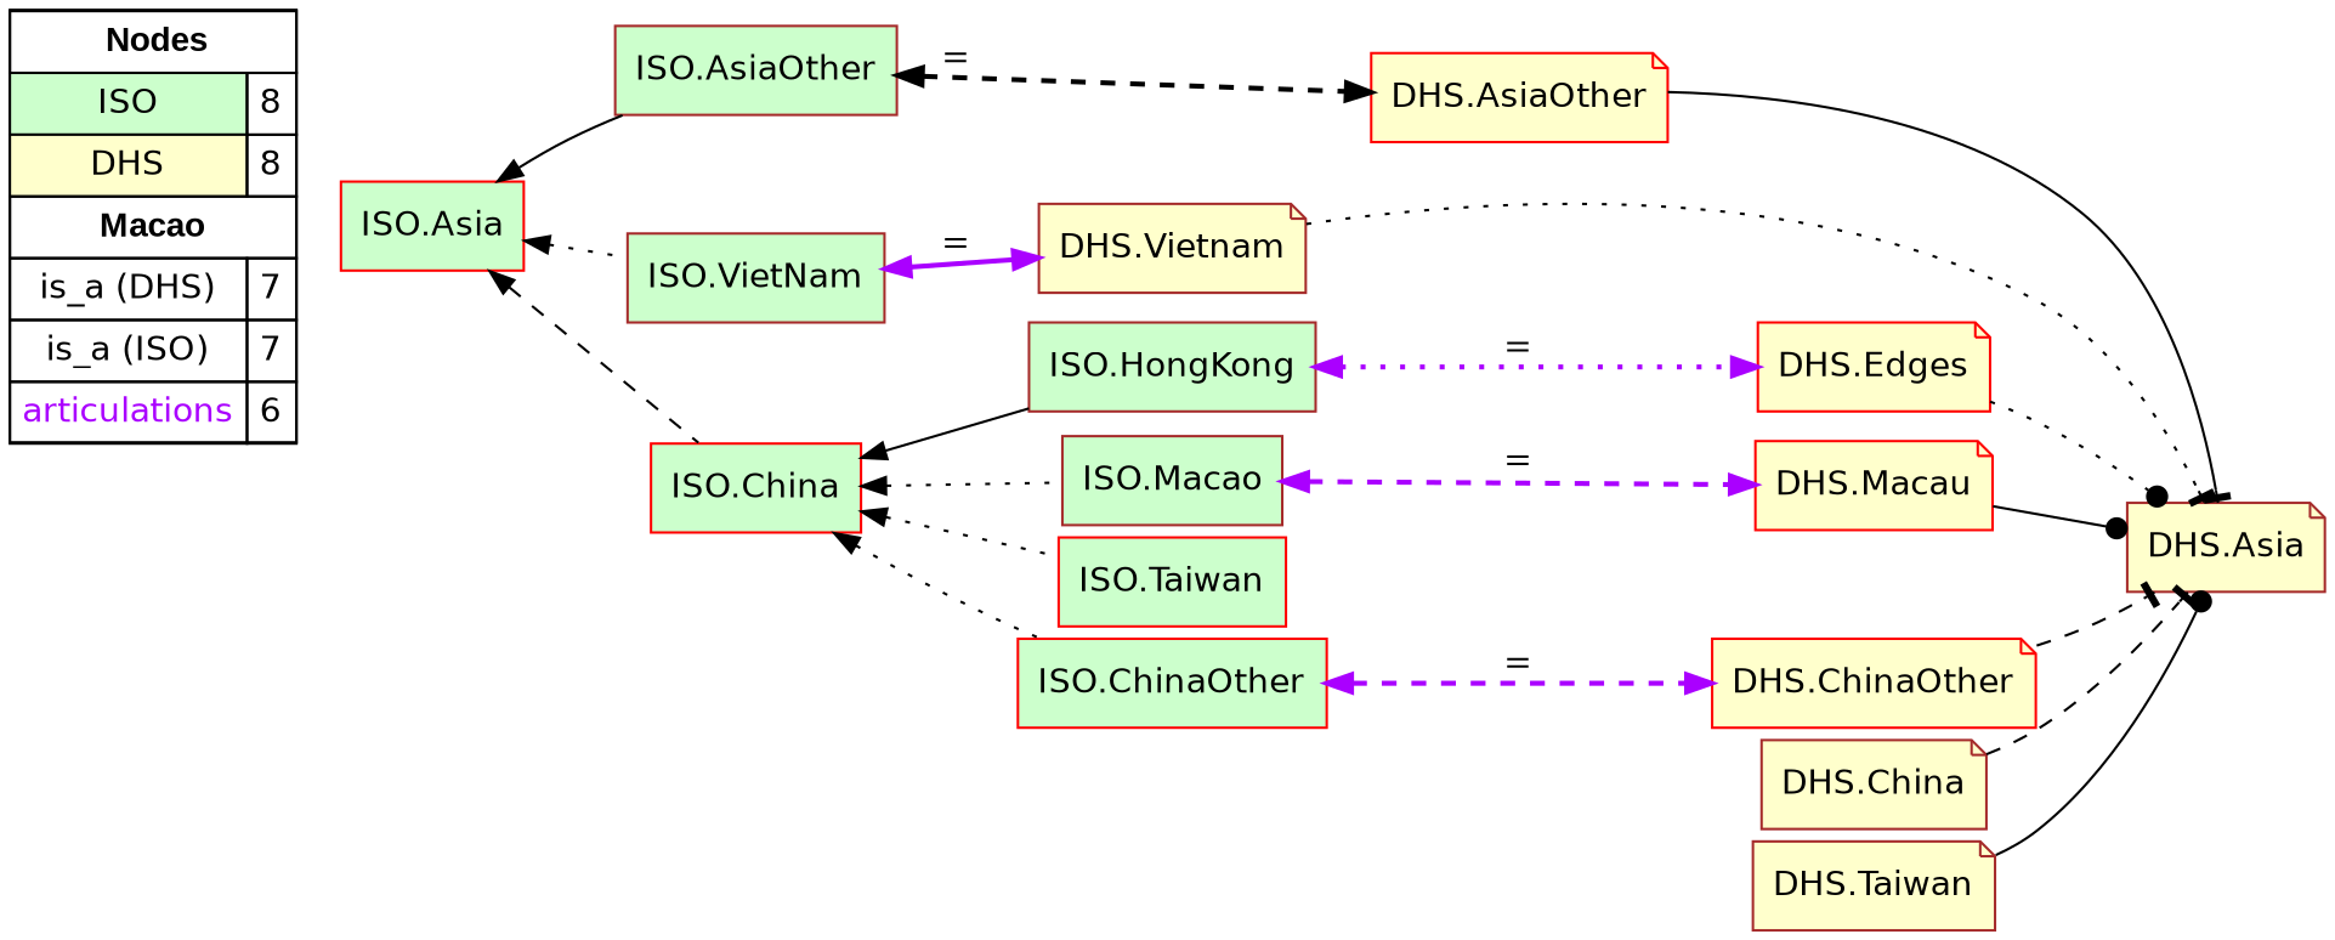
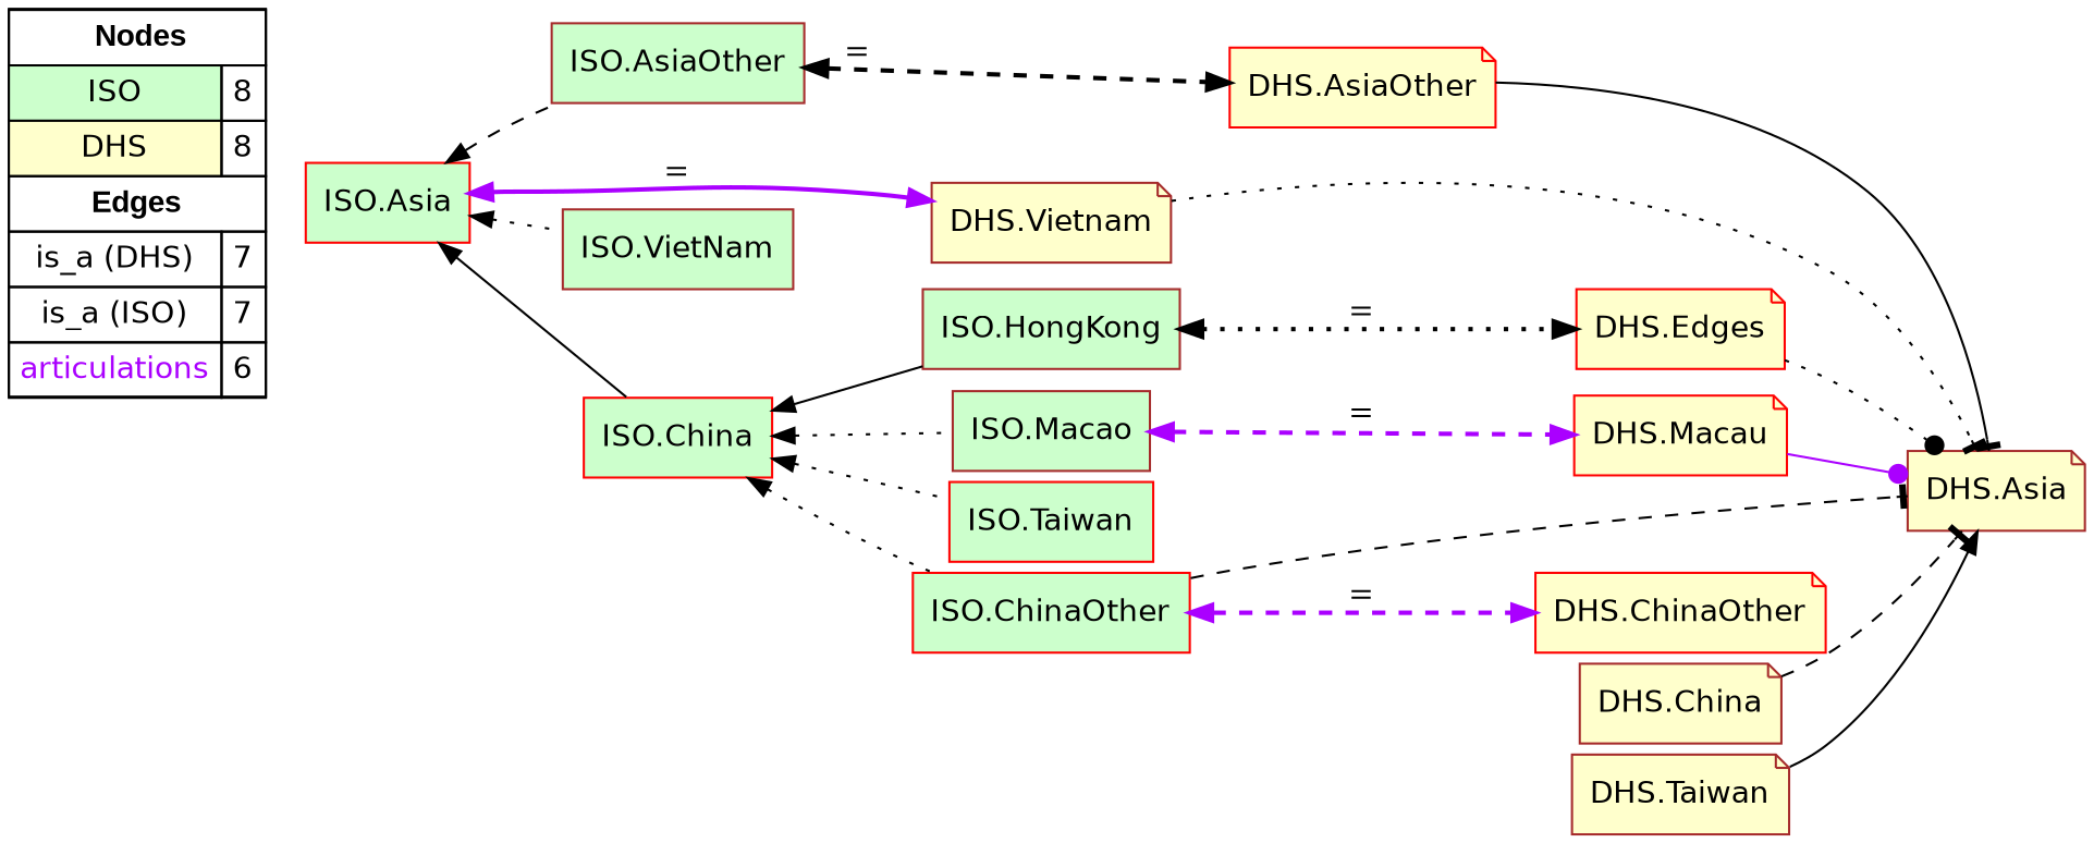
  digraph {
    rankdir=LR
    node [fillcolor="#CCFFCC" fontname=helvetica shape=box style=filled color=brown]
    edge [color="#000000" constraint=true dir=back penwidth=1 style=dashed]
-   n1 [fillcolor=white label=<   <TABLE BORDER="0" CELLBORDER="1" CELLSPACING="0" CELLPADDING="4">  <TR> <TD COLSPAN="2"><font face="Arial Black"> Nodes</font></TD> </TR>  <TR>   <TD bgcolor="#CCFFCC" fontname="helvetica">ISO</TD>   <TD>8</TD>   </TR>  <TR>   <TD bgcolor="#FFFFCC" fontname="helvetica">DHS</TD>   <TD>8</TD>   </TR>  <TR> <TD COLSPAN="2"><font face = "Arial Black"> Macao </font></TD> </TR>  <TR>   <TD><font color ="#000000">is_a (DHS)</font></TD><TD>7</TD> </TR> <TR>   <TD><font color ="#000000">is_a (ISO)</font></TD><TD>7</TD> </TR> <TR>   <TD><font color ="#AA00FF">articulations</font></TD><TD>6</TD> </TR> </TABLE>   > margin=0 color=""]
+   n1 [fillcolor=white label=<   <TABLE BORDER="0" CELLBORDER="1" CELLSPACING="0" CELLPADDING="4">  <TR> <TD COLSPAN="2"><font face="Arial Black"> Nodes</font></TD> </TR>  <TR>   <TD bgcolor="#CCFFCC" fontname="helvetica">ISO</TD>   <TD>8</TD>   </TR>  <TR>   <TD bgcolor="#FFFFCC" fontname="helvetica">DHS</TD>   <TD>8</TD>   </TR>  <TR> <TD COLSPAN="2"><font face = "Arial Black"> Edges </font></TD> </TR>  <TR>   <TD><font color ="#000000">is_a (DHS)</font></TD><TD>7</TD> </TR> <TR>   <TD><font color ="#000000">is_a (ISO)</font></TD><TD>7</TD> </TR> <TR>   <TD><font color ="#AA00FF">articulations</font></TD><TD>6</TD> </TR> </TABLE>   > margin=0 color=""]
    "ISO.AsiaOther"
    "ISO.Asia" [color=red]
    "ISO.VietNam"
    "ISO.China" [color=red]
    "DHS.AsiaOther" [color=red fillcolor="#FFFFCC" shape=note]
    "DHS.Vietnam" [fillcolor="#FFFFCC" shape=note]
    "ISO.HongKong"
    "ISO.Macao"
    "ISO.ChinaOther" [color=red]
    "ISO.Taiwan" [color=red]
    "DHS.Asia" [fillcolor="#FFFFCC" shape=note]
    n13 [color=red fillcolor="#FFFFCC" label="DHS.Edges" shape=note]
    "DHS.Macau" [color=red fillcolor="#FFFFCC" shape=note]
    "DHS.ChinaOther" [color=red fillcolor="#FFFFCC" shape=note]
    "DHS.China" [fillcolor="#FFFFCC" shape=note]
    "DHS.Taiwan" [fillcolor="#FFFFCC" shape=note]
    subgraph sub_1 {
      rank=source
      n1
    }
    "ISO.AsiaOther" -> "DHS.AsiaOther" [dir=both label="=" penwidth=2]
-   "ISO.Asia" -> "ISO.AsiaOther" [style=solid]
+   "ISO.Asia" -> "ISO.AsiaOther"
    "ISO.Asia" -> "ISO.VietNam" [style=dotted]
-   "ISO.Asia" -> "ISO.China"
-   "ISO.VietNam" -> "DHS.Vietnam" [color="#AA00FF" dir=both label="=" penwidth=2 style=solid]
+   "ISO.Asia" -> "ISO.China" [style=solid]
+   "ISO.Asia" -> "DHS.Vietnam" [color="#AA00FF" dir=both label="=" penwidth=2 style=solid]
    "ISO.China" -> "ISO.HongKong" [style=solid]
    "ISO.China" -> "ISO.Macao" [style=dotted]
    "ISO.China" -> "ISO.ChinaOther" [style=dotted]
    "ISO.China" -> "ISO.Taiwan" [style=dotted]
    "DHS.AsiaOther" -> "DHS.Asia" [arrowhead=tee dir=forward style=solid]
    "DHS.Vietnam" -> "DHS.Asia" [arrowhead=tee dir=forward style=dotted]
-   "ISO.HongKong" -> n13 [color="#AA00FF" dir=both label="=" penwidth=2 style=dotted]
+   "ISO.HongKong" -> n13 [dir=both label="=" penwidth=2 style=dotted]
    "ISO.Macao" -> "DHS.Macau" [color="#AA00FF" dir=both label="=" penwidth=2]
    "ISO.ChinaOther" -> "DHS.ChinaOther" [color="#AA00FF" dir=both label="=" penwidth=2]
    n13 -> "DHS.Asia" [arrowhead=dot dir=forward style=dotted]
-   "DHS.Macau" -> "DHS.Asia" [arrowhead=dot dir=forward style=solid]
-   "DHS.ChinaOther" -> "DHS.Asia" [arrowhead=tee dir=forward]
+   "DHS.Macau" -> "DHS.Asia" [arrowhead=dot color="#AA00FF" dir=forward style=solid]
+   "ISO.ChinaOther" -> "DHS.Asia" [arrowhead=tee dir=forward]
    "DHS.China" -> "DHS.Asia" [arrowhead=tee dir=forward]
-   "DHS.Taiwan" -> "DHS.Asia" [arrowhead=dot dir=forward style=solid]
+   "DHS.Taiwan" -> "DHS.Asia" [arrowhead=normal dir=forward style=solid]
  }
